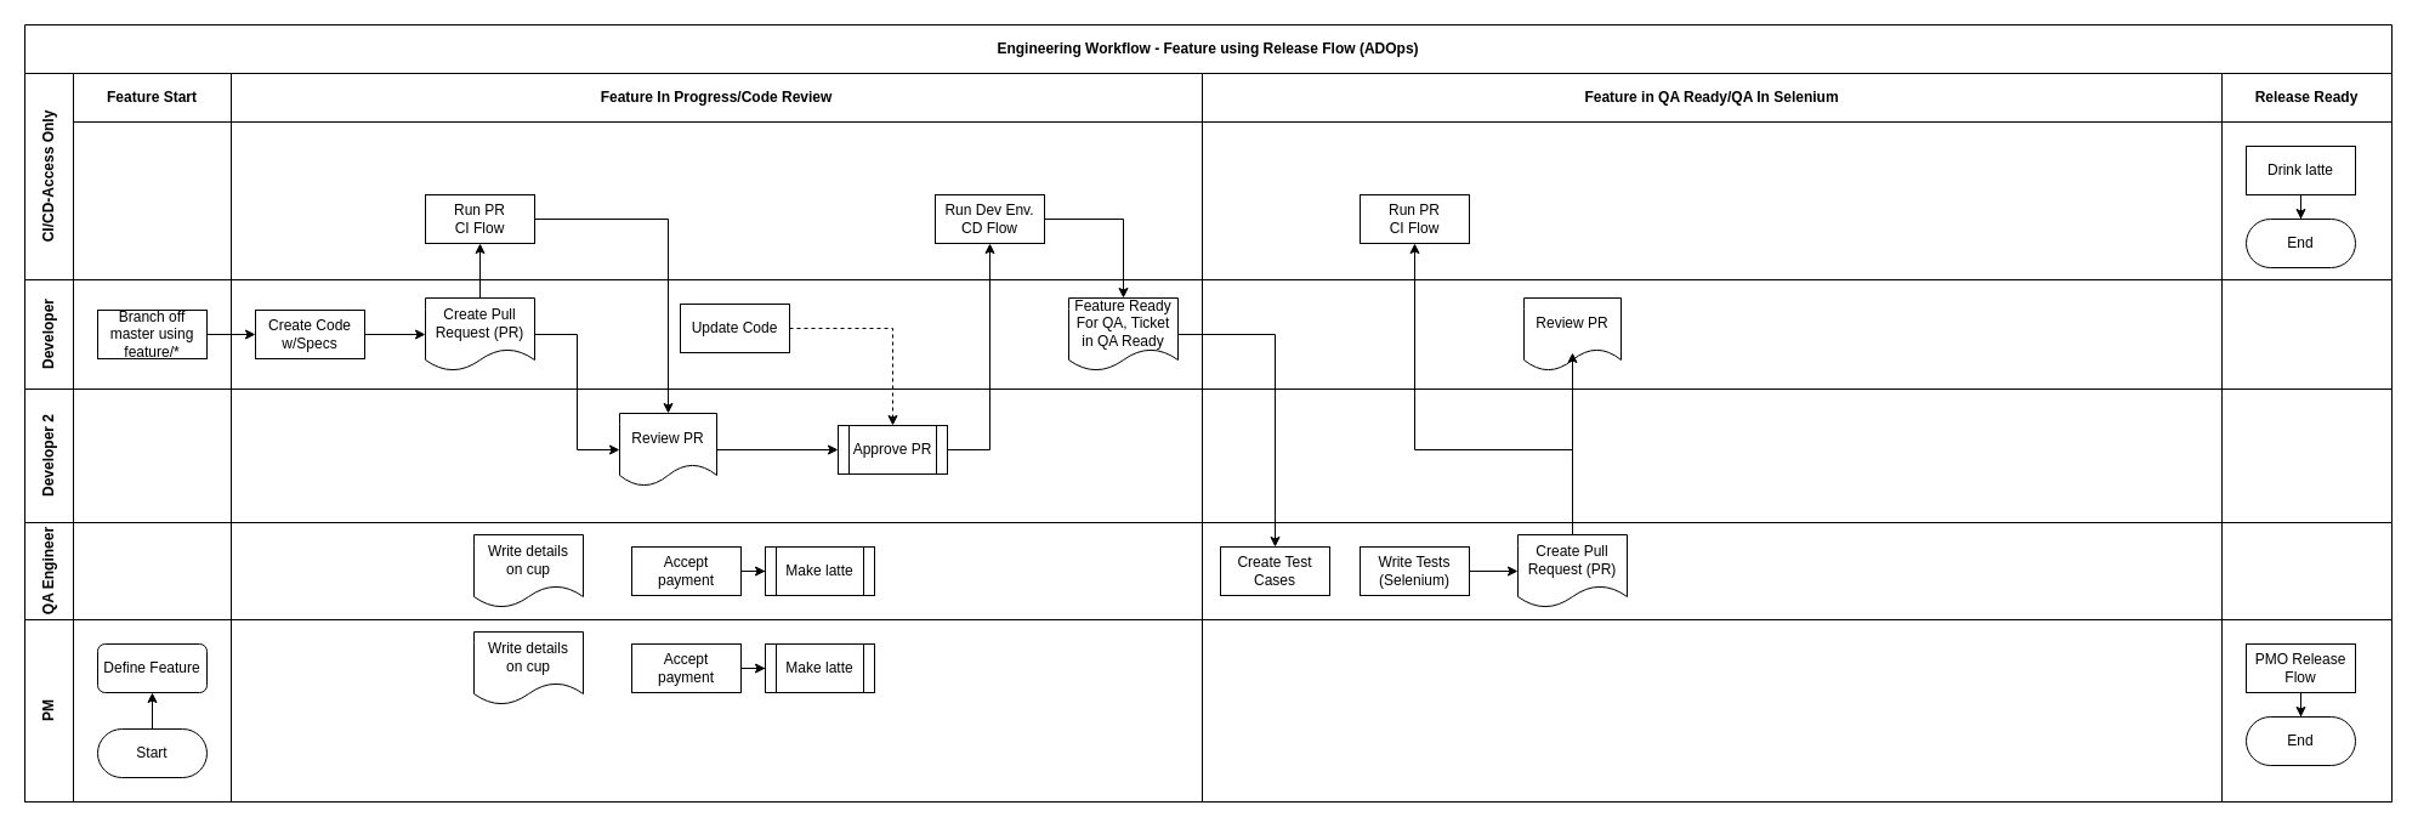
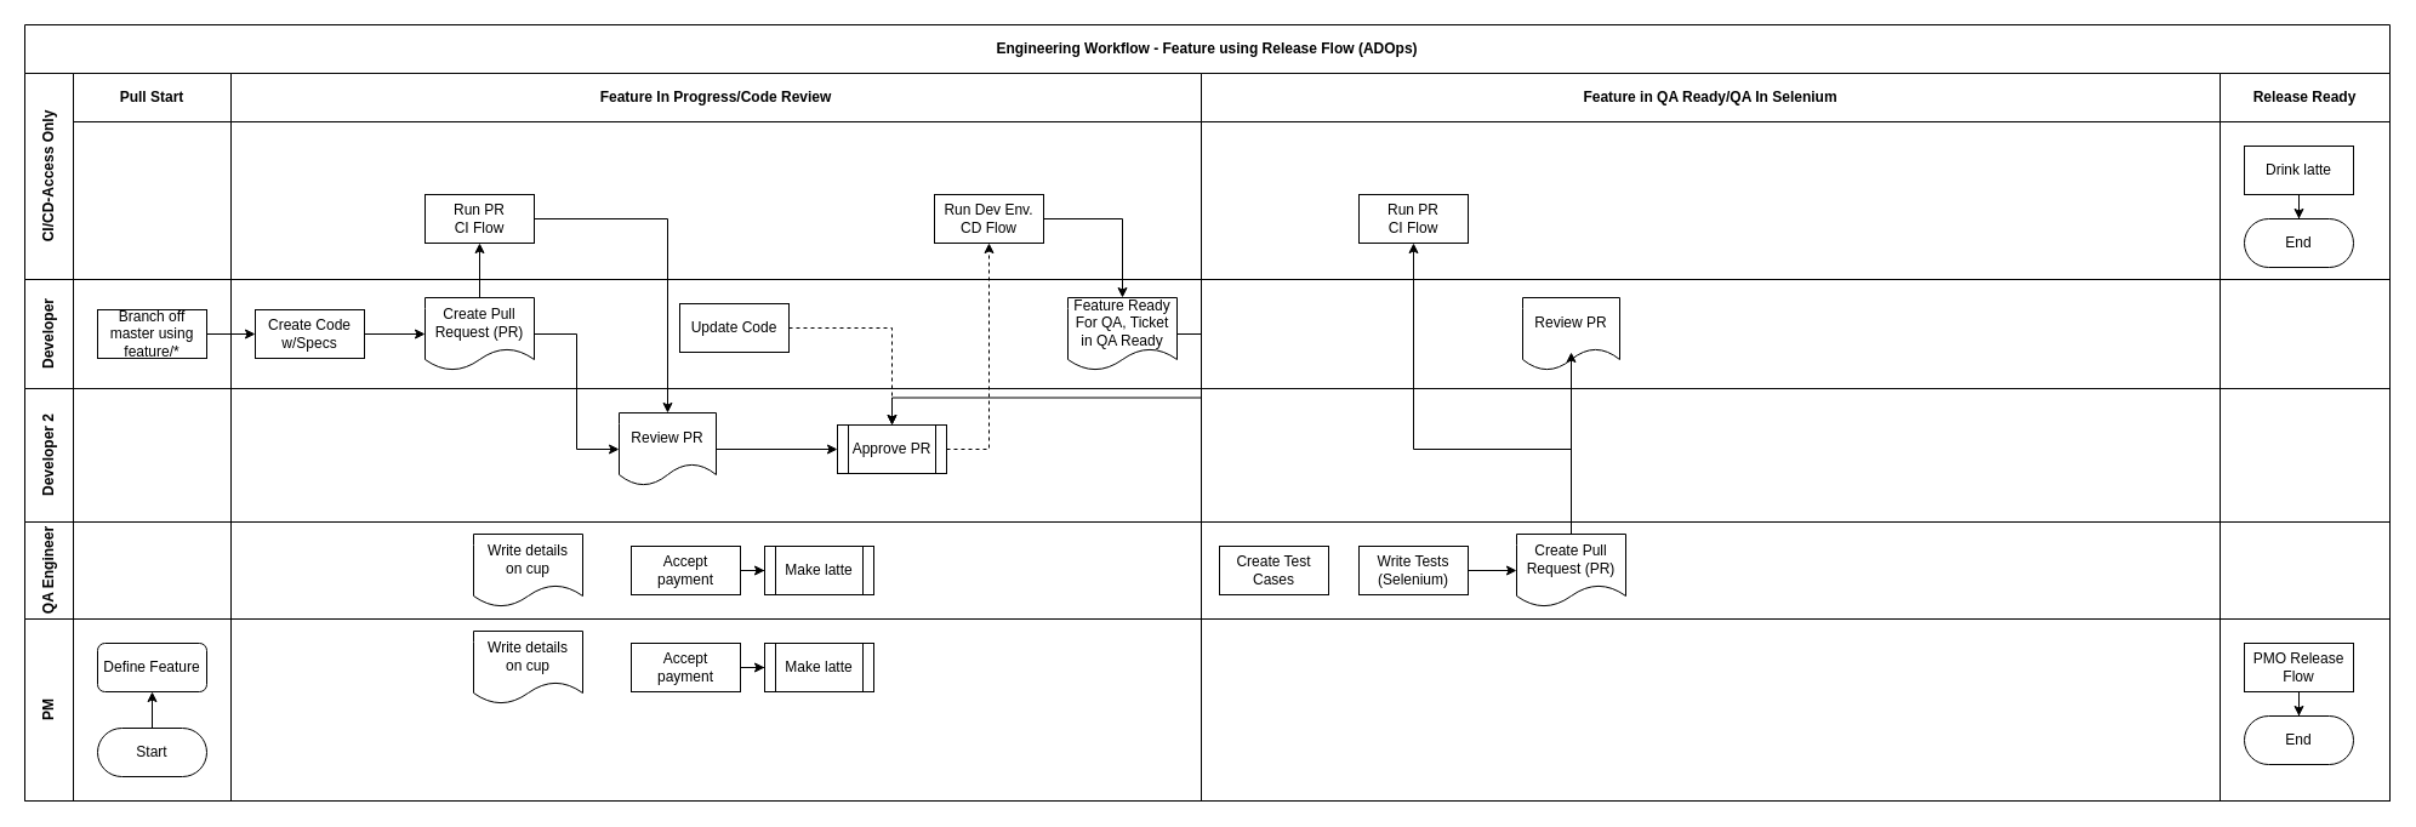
  <mxCell id="0" />
  <mxCell id="1" parent="0" />
  <mxCell id="2" value="Engineering Workflow - Feature using Release Flow (ADOps)" style="shape=table;childLayout=tableLayout;rowLines=0;columnLines=0;startSize=40;html=1;whiteSpace=wrap;collapsible=0;recursiveResize=0;expand=0;fontStyle=1" parent="1" vertex="1"><mxGeometry x="20" y="20" width="1950" height="640" as="geometry" /></mxCell>
  <mxCell id="3" value="CI/CD-Access Only" style="swimlane;horizontal=0;points=[[0,0.5],[1,0.5]];portConstraint=eastwest;startSize=40;html=1;whiteSpace=wrap;collapsible=0;recursiveResize=0;expand=0;" parent="2" vertex="1"><mxGeometry y="40" width="1950" height="170" as="geometry" /></mxCell>
- <mxCell id="4" value="Feature Start" style="swimlane;connectable=0;startSize=40;html=1;whiteSpace=wrap;collapsible=0;recursiveResize=0;expand=0;" parent="3" vertex="1"><mxGeometry x="40" width="130" height="170" as="geometry" /></mxCell>
+ <mxCell id="4" value="Pull Start" style="swimlane;connectable=0;startSize=40;html=1;whiteSpace=wrap;collapsible=0;recursiveResize=0;expand=0;" parent="3" vertex="1"><mxGeometry x="40" width="130" height="170" as="geometry" /></mxCell>
  <mxCell id="5" value="Feature In Progress/Code Review" style="swimlane;connectable=0;startSize=40;html=1;whiteSpace=wrap;collapsible=0;recursiveResize=0;expand=0;" parent="3" vertex="1"><mxGeometry x="170" width="800" height="170" as="geometry" /></mxCell>
  <mxCell id="6" value="Run PR&lt;br&gt;CI Flow" style="rounded=0;whiteSpace=wrap;html=1;" parent="5" vertex="1"><mxGeometry x="160" y="100" width="90" height="40" as="geometry" /></mxCell>
  <mxCell id="7" value="Run Dev Env.&lt;br&gt;CD Flow" style="rounded=0;whiteSpace=wrap;html=1;" vertex="1" parent="5"><mxGeometry x="580" y="100" width="90" height="40" as="geometry" /></mxCell>
  <mxCell id="8" value="Feature in QA Ready/QA In Selenium" style="swimlane;connectable=0;startSize=40;html=1;whiteSpace=wrap;collapsible=0;recursiveResize=0;expand=0;" vertex="1" parent="3"><mxGeometry x="970" width="840" height="170" as="geometry" /></mxCell>
  <mxCell id="9" value="Run PR&lt;br&gt;CI Flow" style="rounded=0;whiteSpace=wrap;html=1;" vertex="1" parent="8"><mxGeometry x="130" y="100" width="90" height="40" as="geometry" /></mxCell>
  <mxCell id="10" value="Release Ready" style="swimlane;connectable=0;startSize=40;html=1;whiteSpace=wrap;collapsible=0;recursiveResize=0;expand=0;" parent="3" vertex="1"><mxGeometry x="1810" width="140" height="170" as="geometry" /></mxCell>
  <mxCell id="11" style="edgeStyle=orthogonalEdgeStyle;rounded=0;orthogonalLoop=1;jettySize=auto;html=1;" parent="10" source="12" target="13" edge="1"><mxGeometry relative="1" as="geometry" /></mxCell>
  <mxCell id="12" value="Drink latte" style="rounded=0;whiteSpace=wrap;html=1;" parent="10" vertex="1"><mxGeometry x="20" y="60" width="90" height="40" as="geometry" /></mxCell>
  <mxCell id="13" value="End" style="rounded=1;whiteSpace=wrap;html=1;arcSize=50;" parent="10" vertex="1"><mxGeometry x="20" y="120" width="90" height="40" as="geometry" /></mxCell>
  <mxCell id="14" value="Developer" style="swimlane;horizontal=0;points=[[0,0.5],[1,0.5]];portConstraint=eastwest;startSize=40;html=1;whiteSpace=wrap;collapsible=0;recursiveResize=0;expand=0;" parent="2" vertex="1"><mxGeometry y="210" width="1950" height="90" as="geometry" /></mxCell>
  <mxCell id="15" value="" style="swimlane;connectable=0;startSize=0;html=1;whiteSpace=wrap;collapsible=0;recursiveResize=0;expand=0;" parent="14" vertex="1"><mxGeometry x="40" width="130" height="90" as="geometry" /></mxCell>
  <mxCell id="16" value="Branch off master using feature/*" style="rounded=0;whiteSpace=wrap;html=1;" parent="15" vertex="1"><mxGeometry x="20" y="25" width="90" height="40" as="geometry" /></mxCell>
  <mxCell id="17" value="" style="swimlane;connectable=0;startSize=0;html=1;whiteSpace=wrap;collapsible=0;recursiveResize=0;expand=0;" parent="14" vertex="1"><mxGeometry x="170" width="800" height="90" as="geometry" /></mxCell>
  <mxCell id="18" style="edgeStyle=orthogonalEdgeStyle;rounded=0;orthogonalLoop=1;jettySize=auto;html=1;exitX=1;exitY=0.5;exitDx=0;exitDy=0;entryX=0;entryY=0.5;entryDx=0;entryDy=0;" edge="1" parent="17" source="19" target="20"><mxGeometry relative="1" as="geometry" /></mxCell>
  <mxCell id="19" value="Create Code&lt;br&gt;w/Specs" style="rounded=0;whiteSpace=wrap;html=1;" parent="17" vertex="1"><mxGeometry x="20" y="25" width="90" height="40" as="geometry" /></mxCell>
  <mxCell id="20" value="Create Pull Request (PR)" style="shape=document;whiteSpace=wrap;html=1;boundedLbl=1;" vertex="1" parent="17"><mxGeometry x="160" y="15" width="90" height="60" as="geometry" /></mxCell>
  <mxCell id="21" value="Update Code" style="rounded=0;whiteSpace=wrap;html=1;" vertex="1" parent="17"><mxGeometry x="370" y="20" width="90" height="40" as="geometry" /></mxCell>
  <mxCell id="22" value="Feature Ready For QA, Ticket in QA Ready" style="shape=document;whiteSpace=wrap;html=1;boundedLbl=1;" vertex="1" parent="17"><mxGeometry x="690" y="15" width="90" height="60" as="geometry" /></mxCell>
  <mxCell id="23" style="swimlane;connectable=0;startSize=0;html=1;whiteSpace=wrap;collapsible=0;recursiveResize=0;expand=0;" vertex="1" parent="14"><mxGeometry x="970" width="840" height="90" as="geometry" /></mxCell>
  <mxCell id="24" value="Review PR" style="shape=document;whiteSpace=wrap;html=1;boundedLbl=1;" vertex="1" parent="23"><mxGeometry x="265" y="15" width="80" height="60" as="geometry" /></mxCell>
  <mxCell id="25" value="" style="swimlane;connectable=0;startSize=0;html=1;whiteSpace=wrap;collapsible=0;recursiveResize=0;expand=0;" parent="14" vertex="1"><mxGeometry x="1810" width="140" height="90" as="geometry" /></mxCell>
  <mxCell id="26" style="edgeStyle=orthogonalEdgeStyle;rounded=0;orthogonalLoop=1;jettySize=auto;html=1;exitX=1;exitY=0.5;exitDx=0;exitDy=0;entryX=0;entryY=0.5;entryDx=0;entryDy=0;" edge="1" parent="14" source="16" target="19"><mxGeometry relative="1" as="geometry" /></mxCell>
  <mxCell id="27" value="" style="edgeStyle=orthogonalEdgeStyle;rounded=0;orthogonalLoop=1;jettySize=auto;html=1;entryX=0.5;entryY=0;entryDx=0;entryDy=0;" parent="2" source="6" target="33" edge="1"><mxGeometry relative="1" as="geometry" /></mxCell>
  <mxCell id="28" value="Developer 2" style="swimlane;horizontal=0;points=[[0,0.5],[1,0.5]];portConstraint=eastwest;startSize=40;html=1;whiteSpace=wrap;collapsible=0;recursiveResize=0;expand=0;" vertex="1" parent="2"><mxGeometry y="300" width="1950" height="110" as="geometry" /></mxCell>
  <mxCell id="29" value="" style="swimlane;connectable=0;startSize=0;html=1;whiteSpace=wrap;collapsible=0;recursiveResize=0;expand=0;" vertex="1" parent="28"><mxGeometry x="40" width="130" height="110" as="geometry" /></mxCell>
  <mxCell id="30" value="" style="swimlane;connectable=0;startSize=0;html=1;whiteSpace=wrap;collapsible=0;recursiveResize=0;expand=0;" vertex="1" parent="28"><mxGeometry x="170" width="800" height="110" as="geometry" /></mxCell>
  <mxCell id="31" value="" style="edgeStyle=orthogonalEdgeStyle;rounded=0;orthogonalLoop=1;jettySize=auto;html=1;" edge="1" parent="30"><mxGeometry relative="1" as="geometry"><mxPoint x="420" y="40" as="sourcePoint" /></mxGeometry></mxCell>
  <mxCell id="32" style="edgeStyle=orthogonalEdgeStyle;rounded=0;orthogonalLoop=1;jettySize=auto;html=1;exitX=1;exitY=0.5;exitDx=0;exitDy=0;entryX=0;entryY=0.5;entryDx=0;entryDy=0;" edge="1" parent="30" source="33" target="34"><mxGeometry relative="1" as="geometry" /></mxCell>
  <mxCell id="33" value="Review PR" style="shape=document;whiteSpace=wrap;html=1;boundedLbl=1;" parent="30" vertex="1"><mxGeometry x="320" y="20" width="80" height="60" as="geometry" /></mxCell>
  <mxCell id="34" value="Approve PR" style="shape=process;whiteSpace=wrap;html=1;backgroundOutline=1;" parent="30" vertex="1"><mxGeometry x="500" y="30" width="90" height="40" as="geometry" /></mxCell>
  <mxCell id="35" style="swimlane;connectable=0;startSize=0;html=1;whiteSpace=wrap;collapsible=0;recursiveResize=0;expand=0;" vertex="1" parent="28"><mxGeometry x="970" width="840" height="110" as="geometry" /></mxCell>
  <mxCell id="36" value="" style="swimlane;connectable=0;startSize=0;html=1;whiteSpace=wrap;collapsible=0;recursiveResize=0;expand=0;" vertex="1" parent="28"><mxGeometry x="1810" width="140" height="110" as="geometry" /></mxCell>
  <mxCell id="37" value="QA Engineer" style="swimlane;horizontal=0;points=[[0,0.5],[1,0.5]];portConstraint=eastwest;startSize=40;html=1;whiteSpace=wrap;collapsible=0;recursiveResize=0;expand=0;" vertex="1" parent="2"><mxGeometry y="410" width="1950" height="80" as="geometry" /></mxCell>
  <mxCell id="38" value="" style="swimlane;connectable=0;startSize=0;html=1;whiteSpace=wrap;collapsible=0;recursiveResize=0;expand=0;" vertex="1" parent="37"><mxGeometry x="40" width="130" height="80" as="geometry" /></mxCell>
  <mxCell id="39" value="" style="swimlane;connectable=0;startSize=0;html=1;whiteSpace=wrap;collapsible=0;recursiveResize=0;expand=0;" vertex="1" parent="37"><mxGeometry x="170" width="800" height="80" as="geometry" /></mxCell>
  <mxCell id="40" value="" style="edgeStyle=orthogonalEdgeStyle;rounded=0;orthogonalLoop=1;jettySize=auto;html=1;" edge="1" parent="39" source="41" target="43"><mxGeometry relative="1" as="geometry" /></mxCell>
  <mxCell id="41" value="Accept&lt;br&gt;payment" style="rounded=0;whiteSpace=wrap;html=1;" vertex="1" parent="39"><mxGeometry x="330" y="20" width="90" height="40" as="geometry" /></mxCell>
  <mxCell id="42" value="Write details&lt;br&gt;on cup" style="shape=document;whiteSpace=wrap;html=1;boundedLbl=1;" vertex="1" parent="39"><mxGeometry x="200" y="10" width="90" height="60" as="geometry" /></mxCell>
  <mxCell id="43" value="Make latte" style="shape=process;whiteSpace=wrap;html=1;backgroundOutline=1;" vertex="1" parent="39"><mxGeometry x="440" y="20" width="90" height="40" as="geometry" /></mxCell>
  <mxCell id="44" style="swimlane;connectable=0;startSize=0;html=1;whiteSpace=wrap;collapsible=0;recursiveResize=0;expand=0;" vertex="1" parent="37"><mxGeometry x="970" width="840" height="80" as="geometry" /></mxCell>
  <mxCell id="45" value="Create Test Cases" style="rounded=0;whiteSpace=wrap;html=1;" vertex="1" parent="44"><mxGeometry x="15" y="20" width="90" height="40" as="geometry" /></mxCell>
  <mxCell id="46" style="edgeStyle=orthogonalEdgeStyle;rounded=0;orthogonalLoop=1;jettySize=auto;html=1;exitX=1;exitY=0.5;exitDx=0;exitDy=0;entryX=0;entryY=0.5;entryDx=0;entryDy=0;" edge="1" parent="44" source="47" target="48"><mxGeometry relative="1" as="geometry" /></mxCell>
  <mxCell id="47" value="Write Tests (Selenium)" style="rounded=0;whiteSpace=wrap;html=1;" vertex="1" parent="44"><mxGeometry x="130" y="20" width="90" height="40" as="geometry" /></mxCell>
  <mxCell id="48" value="Create Pull Request (PR)" style="shape=document;whiteSpace=wrap;html=1;boundedLbl=1;" vertex="1" parent="44"><mxGeometry x="260" y="10" width="90" height="60" as="geometry" /></mxCell>
  <mxCell id="49" value="" style="swimlane;connectable=0;startSize=0;html=1;whiteSpace=wrap;collapsible=0;recursiveResize=0;expand=0;" vertex="1" parent="37"><mxGeometry x="1810" width="140" height="80" as="geometry" /></mxCell>
  <mxCell id="50" value="PM" style="swimlane;horizontal=0;points=[[0,0.5],[1,0.5]];portConstraint=eastwest;startSize=40;html=1;whiteSpace=wrap;collapsible=0;recursiveResize=0;expand=0;" vertex="1" parent="2"><mxGeometry y="490" width="1950" height="150" as="geometry" /></mxCell>
  <mxCell id="51" value="" style="swimlane;connectable=0;startSize=0;html=1;whiteSpace=wrap;collapsible=0;recursiveResize=0;expand=0;" vertex="1" parent="50"><mxGeometry x="40" width="130" height="150" as="geometry" /></mxCell>
  <mxCell id="52" value="Start" style="rounded=1;whiteSpace=wrap;html=1;arcSize=50;" parent="51" vertex="1"><mxGeometry x="20" y="90" width="90" height="40" as="geometry" /></mxCell>
  <mxCell id="53" value="Define Feature" style="whiteSpace=wrap;html=1;rounded=1;" parent="51" vertex="1"><mxGeometry x="20" y="20" width="90" height="40" as="geometry" /></mxCell>
  <mxCell id="54" style="edgeStyle=orthogonalEdgeStyle;rounded=0;orthogonalLoop=1;jettySize=auto;html=1;" parent="51" source="52" target="53" edge="1"><mxGeometry relative="1" as="geometry" /></mxCell>
  <mxCell id="55" value="" style="swimlane;connectable=0;startSize=0;html=1;whiteSpace=wrap;collapsible=0;recursiveResize=0;expand=0;" vertex="1" parent="50"><mxGeometry x="170" width="800" height="150" as="geometry" /></mxCell>
  <mxCell id="56" value="" style="edgeStyle=orthogonalEdgeStyle;rounded=0;orthogonalLoop=1;jettySize=auto;html=1;" edge="1" parent="55" source="57" target="59"><mxGeometry relative="1" as="geometry" /></mxCell>
  <mxCell id="57" value="Accept&lt;br&gt;payment" style="rounded=0;whiteSpace=wrap;html=1;" vertex="1" parent="55"><mxGeometry x="330" y="20" width="90" height="40" as="geometry" /></mxCell>
  <mxCell id="58" value="Write details&lt;br&gt;on cup" style="shape=document;whiteSpace=wrap;html=1;boundedLbl=1;" vertex="1" parent="55"><mxGeometry x="200" y="10" width="90" height="60" as="geometry" /></mxCell>
  <mxCell id="59" value="Make latte" style="shape=process;whiteSpace=wrap;html=1;backgroundOutline=1;" vertex="1" parent="55"><mxGeometry x="440" y="20" width="90" height="40" as="geometry" /></mxCell>
  <mxCell id="60" style="swimlane;connectable=0;startSize=0;html=1;whiteSpace=wrap;collapsible=0;recursiveResize=0;expand=0;" vertex="1" parent="50"><mxGeometry x="970" width="840" height="150" as="geometry" /></mxCell>
  <mxCell id="61" value="" style="swimlane;connectable=0;startSize=0;html=1;whiteSpace=wrap;collapsible=0;recursiveResize=0;expand=0;" vertex="1" parent="50"><mxGeometry x="1810" width="140" height="150" as="geometry" /></mxCell>
  <mxCell id="62" value="PMO Release Flow" style="rounded=0;whiteSpace=wrap;html=1;" vertex="1" parent="61"><mxGeometry x="20" y="20" width="90" height="40" as="geometry" /></mxCell>
  <mxCell id="63" value="End" style="rounded=1;whiteSpace=wrap;html=1;arcSize=50;" vertex="1" parent="61"><mxGeometry x="20" y="80" width="90" height="40" as="geometry" /></mxCell>
  <mxCell id="64" style="edgeStyle=orthogonalEdgeStyle;rounded=0;orthogonalLoop=1;jettySize=auto;html=1;" edge="1" parent="61" source="62" target="63"><mxGeometry relative="1" as="geometry" /></mxCell>
  <mxCell id="65" style="edgeStyle=orthogonalEdgeStyle;rounded=0;orthogonalLoop=1;jettySize=auto;html=1;exitX=0.5;exitY=0;exitDx=0;exitDy=0;entryX=0.5;entryY=1;entryDx=0;entryDy=0;" edge="1" parent="2" source="20" target="6"><mxGeometry relative="1" as="geometry" /></mxCell>
  <mxCell id="66" style="edgeStyle=orthogonalEdgeStyle;rounded=0;orthogonalLoop=1;jettySize=auto;html=1;exitX=1;exitY=0.5;exitDx=0;exitDy=0;entryX=0;entryY=0.5;entryDx=0;entryDy=0;" edge="1" parent="2" source="20" target="33"><mxGeometry relative="1" as="geometry" /></mxCell>
  <mxCell id="67" style="edgeStyle=orthogonalEdgeStyle;rounded=0;orthogonalLoop=1;jettySize=auto;html=1;exitX=1;exitY=0.5;exitDx=0;exitDy=0;entryX=0.5;entryY=0;entryDx=0;entryDy=0;dashed=1;" edge="1" parent="2" source="21" target="34"><mxGeometry relative="1" as="geometry" /></mxCell>
- <mxCell id="68" style="edgeStyle=orthogonalEdgeStyle;rounded=0;orthogonalLoop=1;jettySize=auto;html=1;exitX=1;exitY=0.5;exitDx=0;exitDy=0;entryX=0.5;entryY=1;entryDx=0;entryDy=0;" edge="1" parent="2" source="34" target="7"><mxGeometry relative="1" as="geometry" /></mxCell>
+ <mxCell id="68" style="edgeStyle=orthogonalEdgeStyle;rounded=0;orthogonalLoop=1;jettySize=auto;html=1;exitX=1;exitY=0.5;exitDx=0;exitDy=0;entryX=0.5;entryY=1;entryDx=0;entryDy=0;dashed=1;" edge="1" parent="2" source="34" target="7"><mxGeometry relative="1" as="geometry" /></mxCell>
  <mxCell id="69" style="edgeStyle=orthogonalEdgeStyle;rounded=0;orthogonalLoop=1;jettySize=auto;html=1;exitX=1;exitY=0.5;exitDx=0;exitDy=0;entryX=0.5;entryY=0;entryDx=0;entryDy=0;dashed=0;" edge="1" parent="2" source="7" target="22"><mxGeometry relative="1" as="geometry" /></mxCell>
- <mxCell id="70" style="edgeStyle=orthogonalEdgeStyle;rounded=0;orthogonalLoop=1;jettySize=auto;html=1;exitX=1;exitY=0.5;exitDx=0;exitDy=0;entryX=0.5;entryY=0;entryDx=0;entryDy=0;" edge="1" parent="2" source="22" target="45"><mxGeometry relative="1" as="geometry" /></mxCell>
+ <mxCell id="70" style="edgeStyle=orthogonalEdgeStyle;rounded=0;orthogonalLoop=1;jettySize=auto;html=1;exitX=1;exitY=0.5;exitDx=0;exitDy=0;" edge="1" parent="2" source="22" target="34"><mxGeometry relative="1" as="geometry" /></mxCell>
  <mxCell id="71" style="edgeStyle=orthogonalEdgeStyle;rounded=0;orthogonalLoop=1;jettySize=auto;html=1;exitX=0.5;exitY=0;exitDx=0;exitDy=0;entryX=0.5;entryY=0.75;entryDx=0;entryDy=0;entryPerimeter=0;" edge="1" parent="2" source="48" target="24"><mxGeometry relative="1" as="geometry" /></mxCell>
  <mxCell id="72" style="edgeStyle=orthogonalEdgeStyle;rounded=0;orthogonalLoop=1;jettySize=auto;html=1;exitX=0.5;exitY=0;exitDx=0;exitDy=0;entryX=0.5;entryY=1;entryDx=0;entryDy=0;" edge="1" parent="2" source="48" target="9"><mxGeometry relative="1" as="geometry"><Array as="points"><mxPoint x="1275" y="350" /><mxPoint x="1145" y="350" /></Array></mxGeometry></mxCell>
  <mxCell id="73" value="" style="edgeStyle=orthogonalEdgeStyle;rounded=0;orthogonalLoop=1;jettySize=auto;html=1;" edge="1" parent="1"><mxGeometry relative="1" as="geometry"><mxPoint x="690" y="360" as="targetPoint" /></mxGeometry></mxCell>
